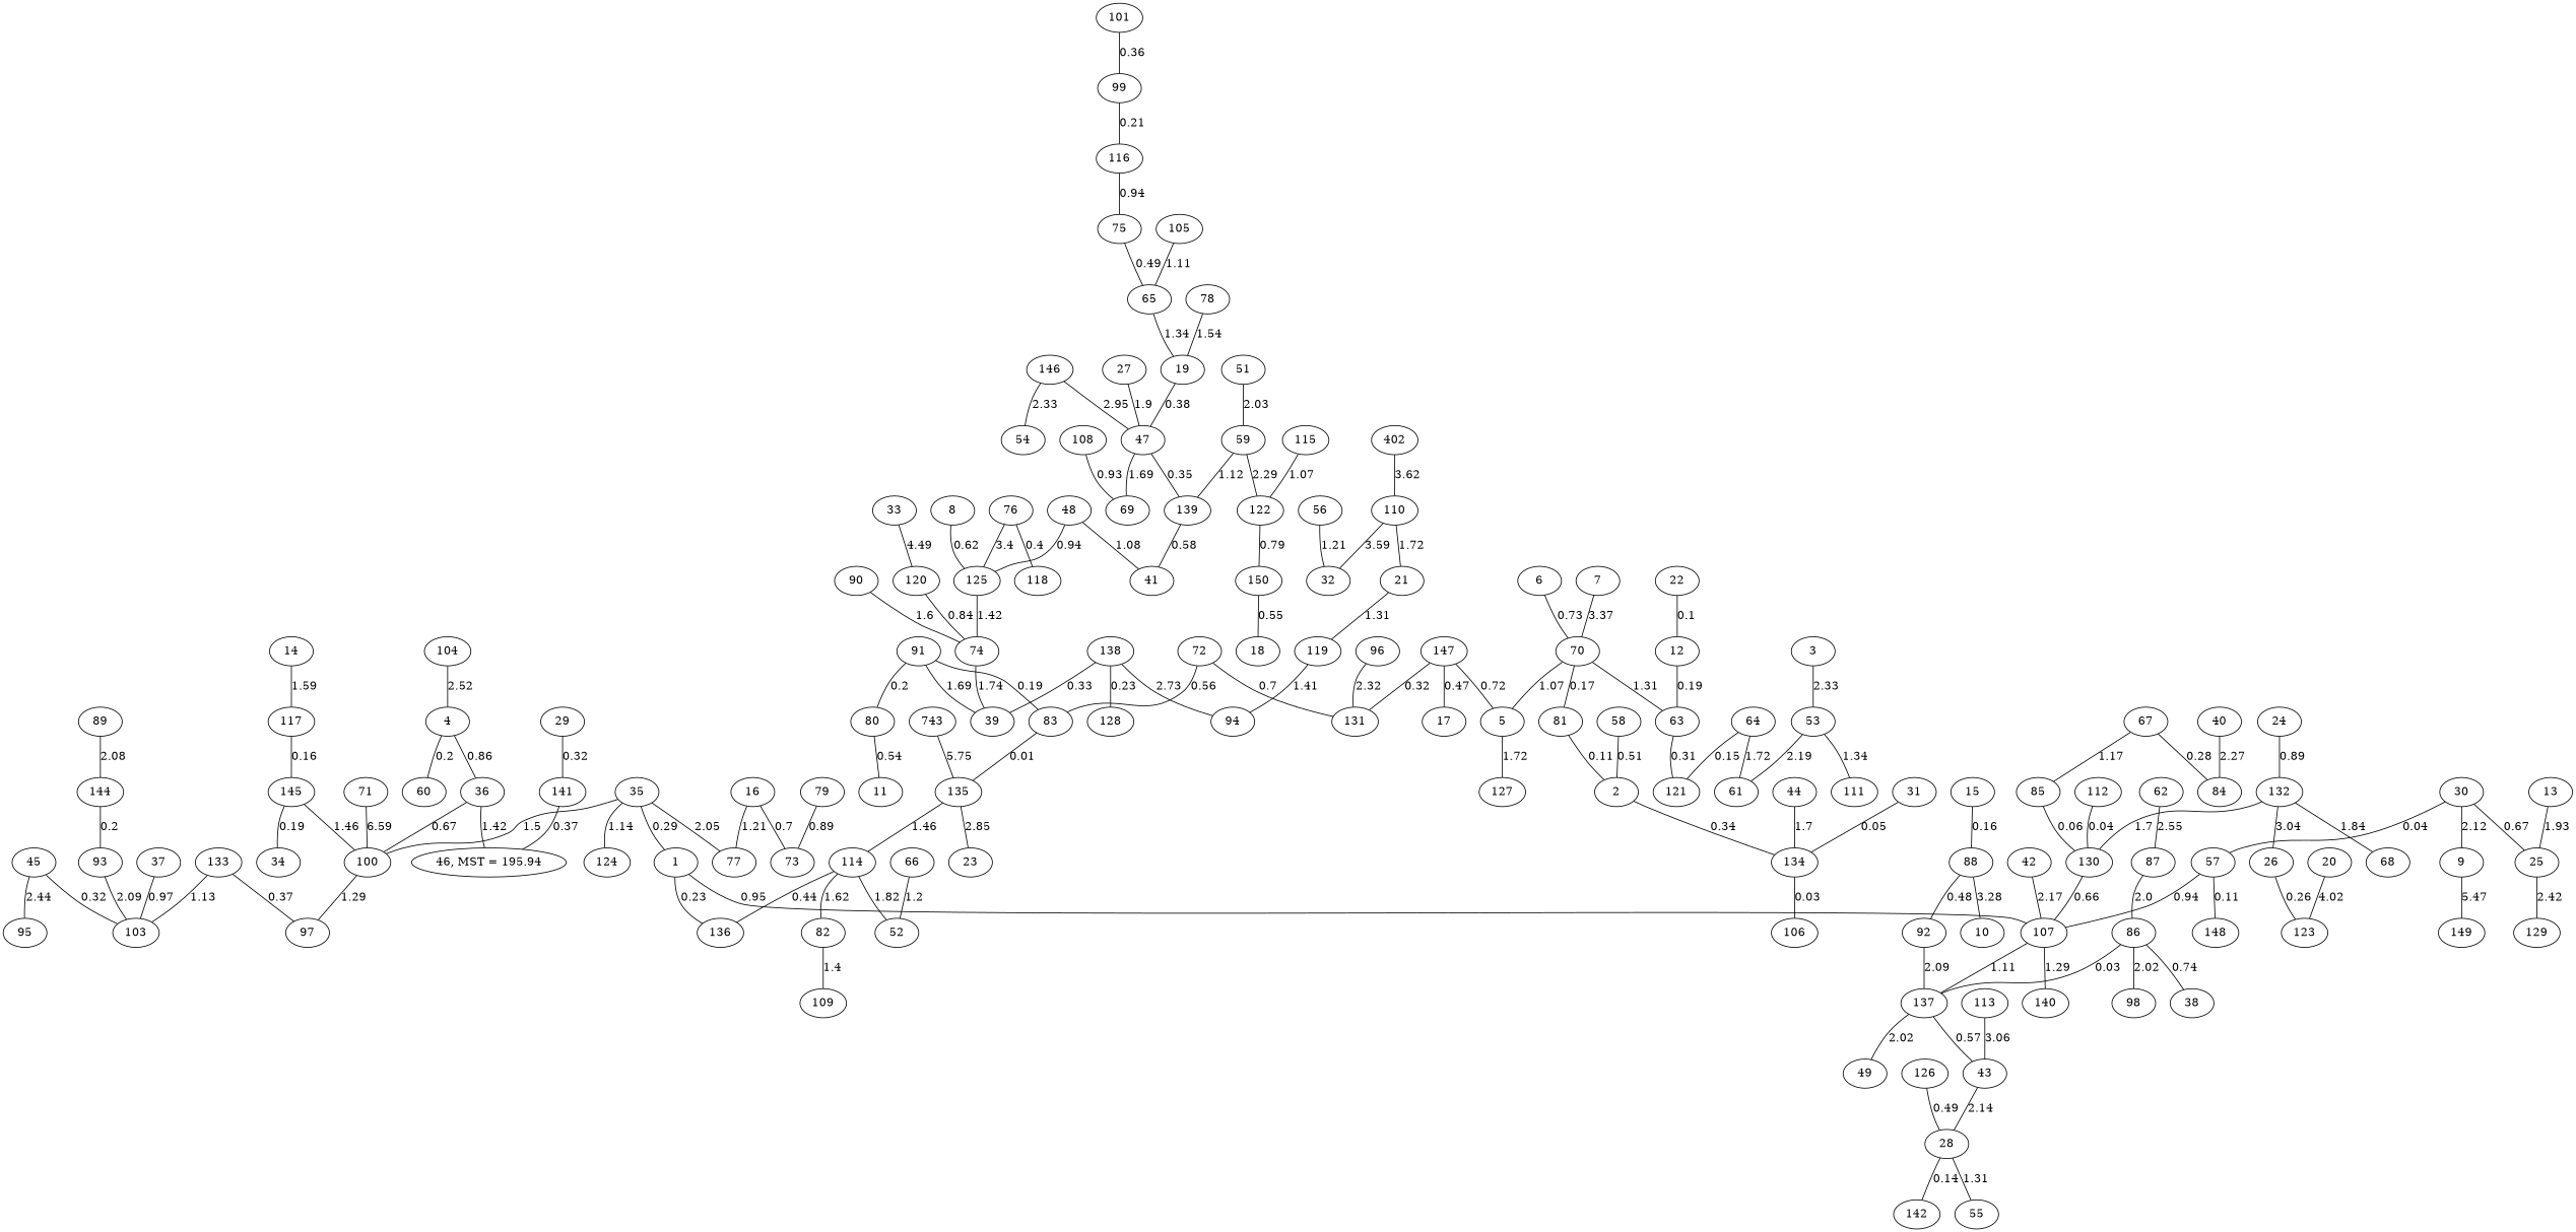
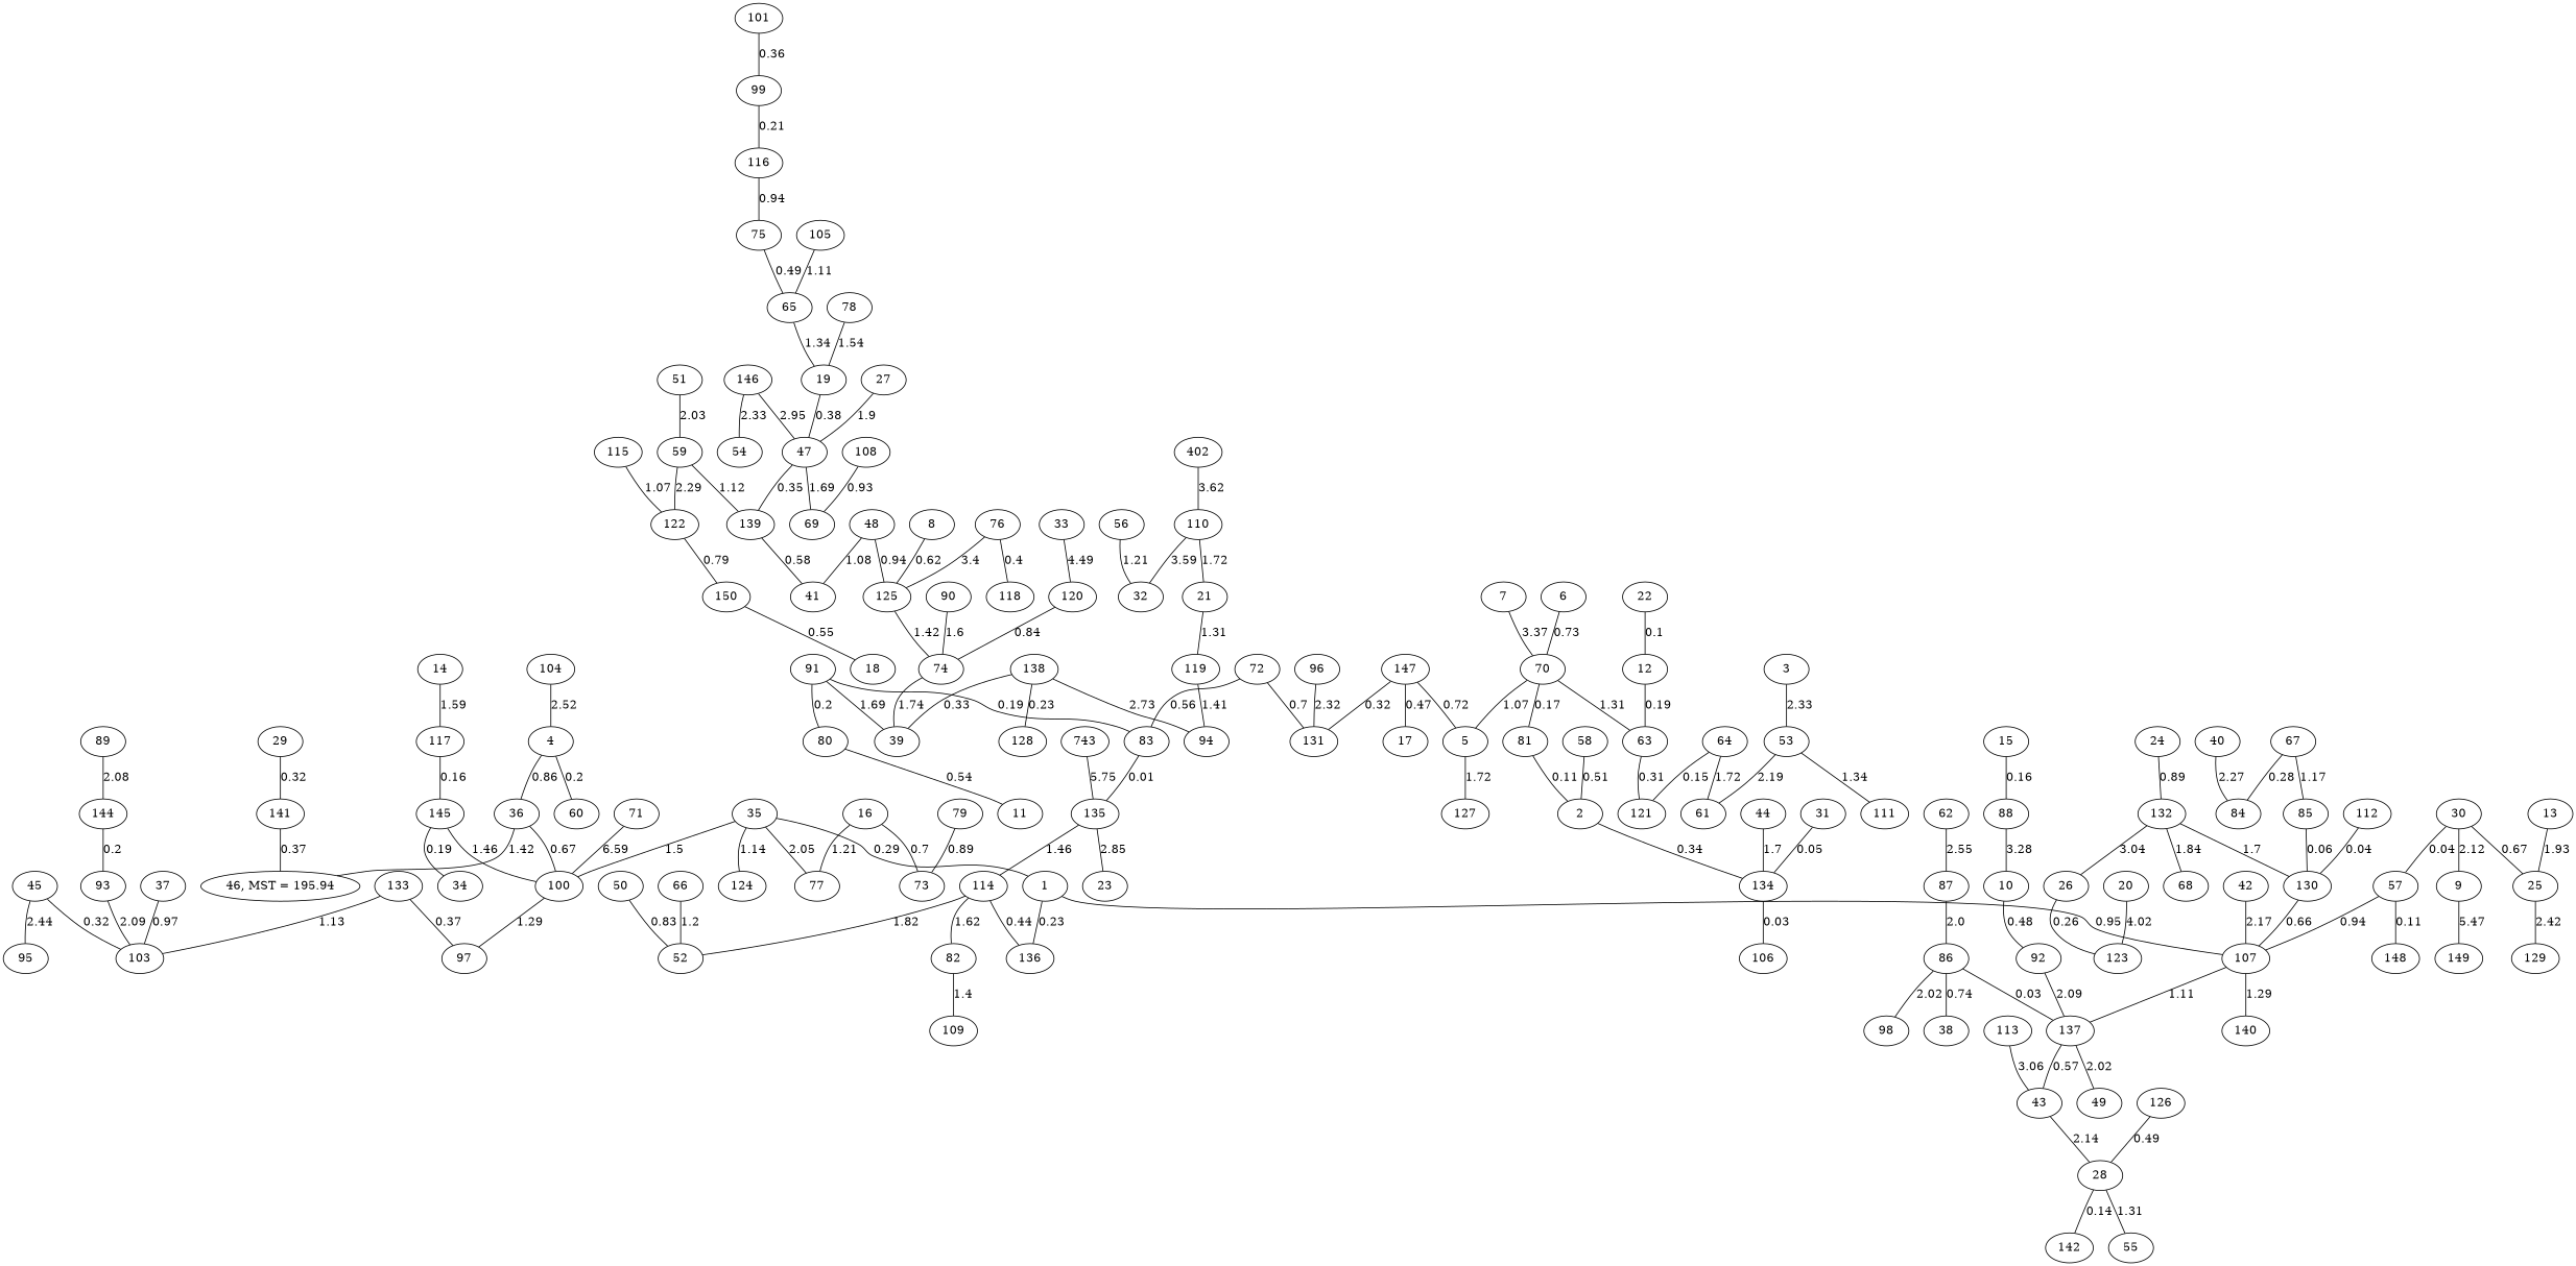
  graph {
    89
    144
    93
    103
    114
    136
    82
    52
    109
    116
    75
    65
    19
    56
    32
    110
    21
    119
    94
    71
    100
    97
    120
    74
    39
    99
    36
    n28 [label="46, MST = 195.94"]
    141
    67
    84
    85
    130
    29
    115
    122
    150
    18
    48
    125
    41
    45
    95
    64
    61
    121
    53
    111
    133
    146
    54
    47
    139
    69
    4
    60
    44
    134
    106
    6
    70
    63
    81
    5
    2
    127
    135
    23
    145
    34
    35
    77
    124
    1
    107
    105
    59
    104
    88
    10
    92
    137
    57
    148
    140
    43
    49
    28
    30
    9
    25
    149
    129
    138
    128
    86
    98
    38
    22
    12
    113
    142
    55
    96
    131
    87
    37
    16
    73
    20
    123
    91
    83
    80
    11
    132
    26
    68
    126
    40
    108
    62
    117
    14
    7
    42
    79
    58
    n129 [label=402]
    147
    17
    112
+   50
    66
    90
    13
    78
    72
    8
    27
    n141 [label=743]
    76
    118
    15
    51
    31
    24
    3
    33
    101
    89 -- 144 [label=2.08]
    144 -- 93 [label=0.2]
    93 -- 103 [label=2.09]
    114 -- 136 [label=0.44]
    114 -- 82 [label=1.62]
    114 -- 52 [label=1.82]
    82 -- 109 [label=1.4]
    116 -- 75 [label=0.94]
    75 -- 65 [label=0.49]
    65 -- 19 [label=1.34]
    19 -- 47 [label=0.38]
    56 -- 32 [label=1.21]
    110 -- 32 [label=3.59]
    110 -- 21 [label=1.72]
    21 -- 119 [label=1.31]
    119 -- 94 [label=1.41]
    71 -- 100 [label=6.59]
    100 -- 97 [label=1.29]
    120 -- 74 [label=0.84]
    74 -- 39 [label=1.74]
    99 -- 116 [label=0.21]
    36 -- 100 [label=0.67]
    36 -- n28 [label=1.42]
    141 -- n28 [label=0.37]
    67 -- 84 [label=0.28]
    67 -- 85 [label=1.17]
    85 -- 130 [label=0.06]
    130 -- 107 [label=0.66]
    29 -- 141 [label=0.32]
    115 -- 122 [label=1.07]
    122 -- 150 [label=0.79]
    150 -- 18 [label=0.55]
    48 -- 125 [label=0.94]
    48 -- 41 [label=1.08]
    125 -- 74 [label=1.42]
    45 -- 103 [label=0.32]
    45 -- 95 [label=2.44]
    64 -- 61 [label=1.72]
    64 -- 121 [label=0.15]
    53 -- 61 [label=2.19]
    53 -- 111 [label=1.34]
    133 -- 103 [label=1.13]
    133 -- 97 [label=0.37]
    146 -- 54 [label=2.33]
    146 -- 47 [label=2.95]
    47 -- 139 [label=0.35]
    47 -- 69 [label=1.69]
    139 -- 41 [label=0.58]
    4 -- 36 [label=0.86]
    4 -- 60 [label=0.2]
    44 -- 134 [label=1.7]
    134 -- 106 [label=0.03]
    6 -- 70 [label=0.73]
    70 -- 63 [label=1.31]
    70 -- 81 [label=0.17]
    70 -- 5 [label=1.07]
    63 -- 121 [label=0.31]
    81 -- 2 [label=0.11]
    5 -- 127 [label=1.72]
    2 -- 134 [label=0.34]
    135 -- 114 [label=1.46]
    135 -- 23 [label=2.85]
    145 -- 100 [label=1.46]
    145 -- 34 [label=0.19]
    35 -- 100 [label=1.5]
    35 -- 77 [label=2.05]
    35 -- 124 [label=1.14]
    35 -- 1 [label=0.29]
    1 -- 136 [label=0.23]
    1 -- 107 [label=0.95]
    107 -- 137 [label=1.11]
    107 -- 140 [label=1.29]
    105 -- 65 [label=1.11]
    59 -- 122 [label=2.29]
    59 -- 139 [label=1.12]
    104 -- 4 [label=2.52]
    88 -- 10 [label=3.28]
-   88 -- 92 [label=0.48]
+   10 -- 92 [label=0.48]
    92 -- 137 [label=2.09]
    137 -- 43 [label=0.57]
    137 -- 49 [label=2.02]
    57 -- 107 [label=0.94]
    57 -- 148 [label=0.11]
    43 -- 28 [label=2.14]
    28 -- 142 [label=0.14]
    28 -- 55 [label=1.31]
    30 -- 57 [label=0.04]
    30 -- 9 [label=2.12]
    30 -- 25 [label=0.67]
    9 -- 149 [label=5.47]
    25 -- 129 [label=2.42]
    138 -- 94 [label=2.73]
    138 -- 39 [label=0.33]
    138 -- 128 [label=0.23]
    86 -- 137 [label=0.03]
    86 -- 98 [label=2.02]
    86 -- 38 [label=0.74]
    22 -- 12 [label=0.1]
    12 -- 63 [label=0.19]
    113 -- 43 [label=3.06]
    96 -- 131 [label=2.32]
    87 -- 86 [label=2.0]
    37 -- 103 [label=0.97]
    16 -- 77 [label=1.21]
    16 -- 73 [label=0.7]
    20 -- 123 [label=4.02]
    91 -- 39 [label=1.69]
    91 -- 83 [label=0.19]
    91 -- 80 [label=0.2]
    83 -- 135 [label=0.01]
    80 -- 11 [label=0.54]
    132 -- 130 [label=1.7]
    132 -- 26 [label=3.04]
    132 -- 68 [label=1.84]
    26 -- 123 [label=0.26]
    126 -- 28 [label=0.49]
    40 -- 84 [label=2.27]
    108 -- 69 [label=0.93]
    62 -- 87 [label=2.55]
    117 -- 145 [label=0.16]
    14 -- 117 [label=1.59]
    7 -- 70 [label=3.37]
    42 -- 107 [label=2.17]
    79 -- 73 [label=0.89]
    58 -- 2 [label=0.51]
    n129 -- 110 [label=3.62]
    147 -- 5 [label=0.72]
    147 -- 131 [label=0.32]
    147 -- 17 [label=0.47]
    112 -- 130 [label=0.04]
+   50 -- 52 [label=0.83]
    66 -- 52 [label=1.2]
    90 -- 74 [label=1.6]
    13 -- 25 [label=1.93]
    78 -- 19 [label=1.54]
    72 -- 131 [label=0.7]
    72 -- 83 [label=0.56]
    8 -- 125 [label=0.62]
    27 -- 47 [label=1.9]
    n141 -- 135 [label=5.75]
    76 -- 125 [label=3.4]
    76 -- 118 [label=0.4]
    15 -- 88 [label=0.16]
    51 -- 59 [label=2.03]
    31 -- 134 [label=0.05]
    24 -- 132 [label=0.89]
    3 -- 53 [label=2.33]
    33 -- 120 [label=4.49]
    101 -- 99 [label=0.36]
  }
